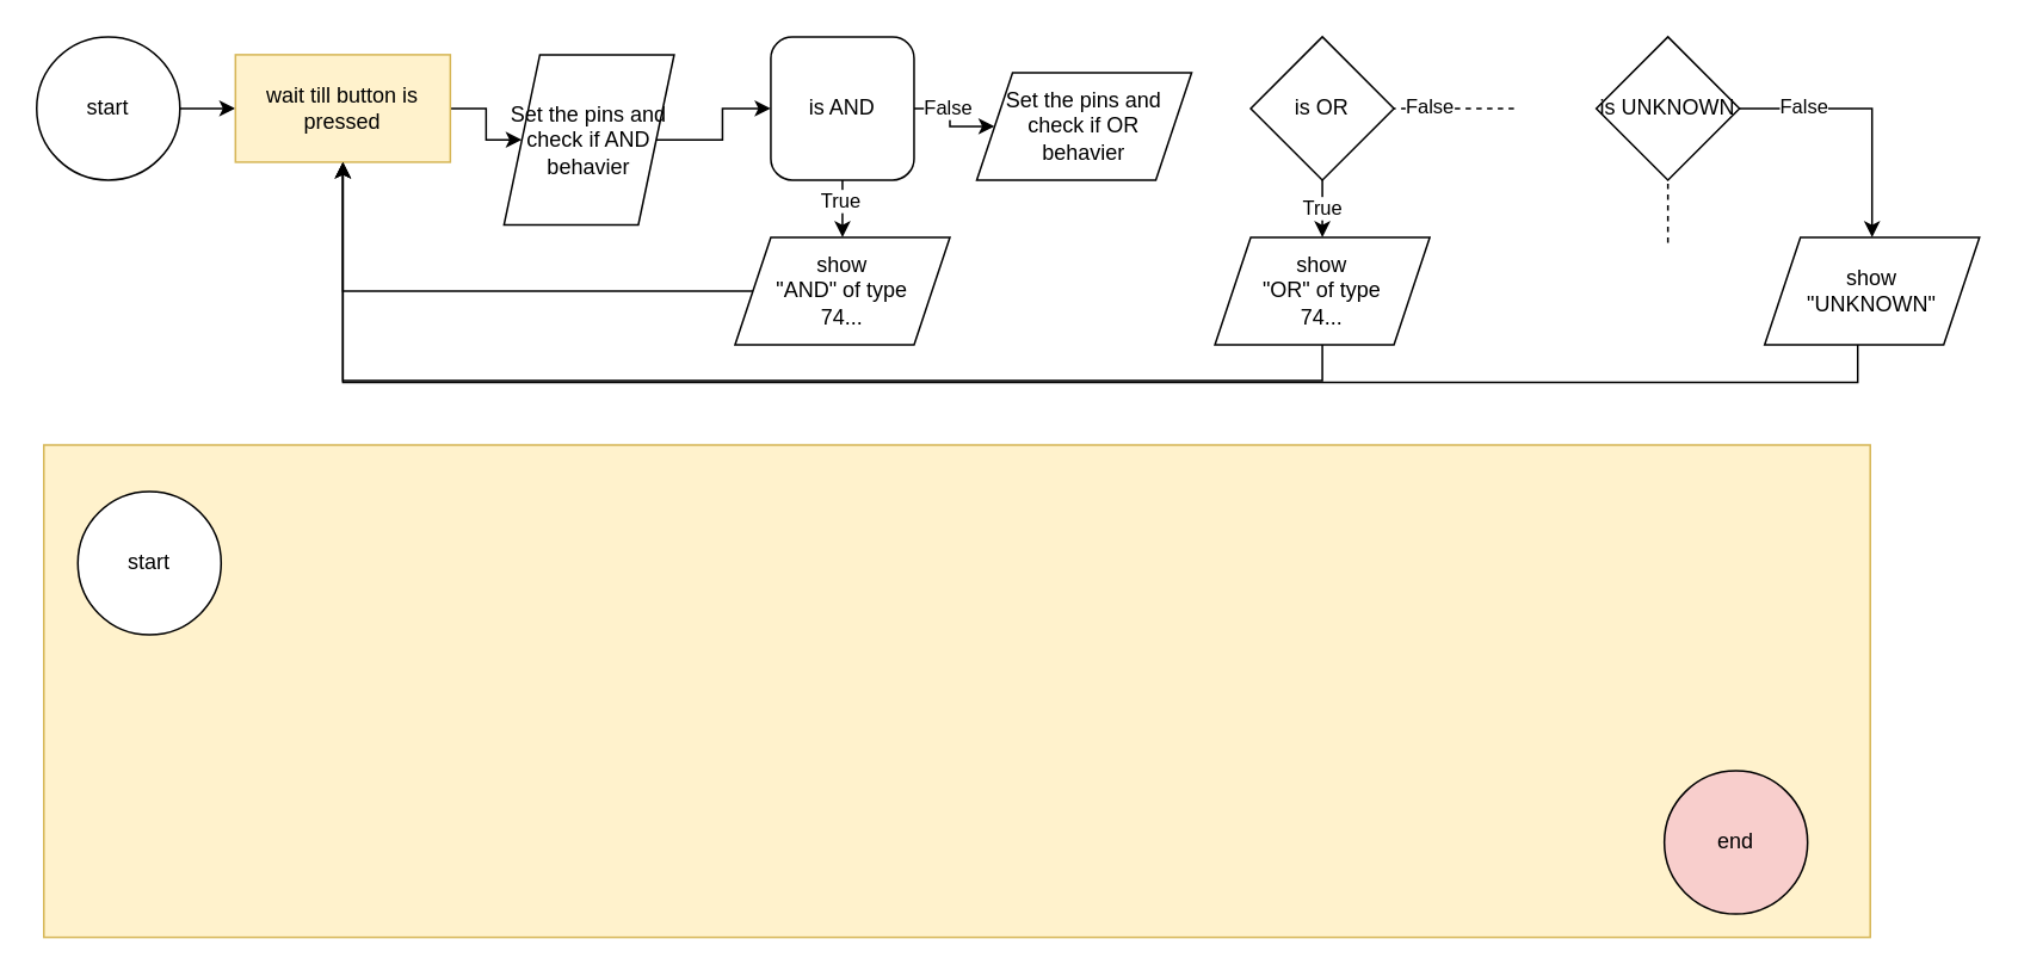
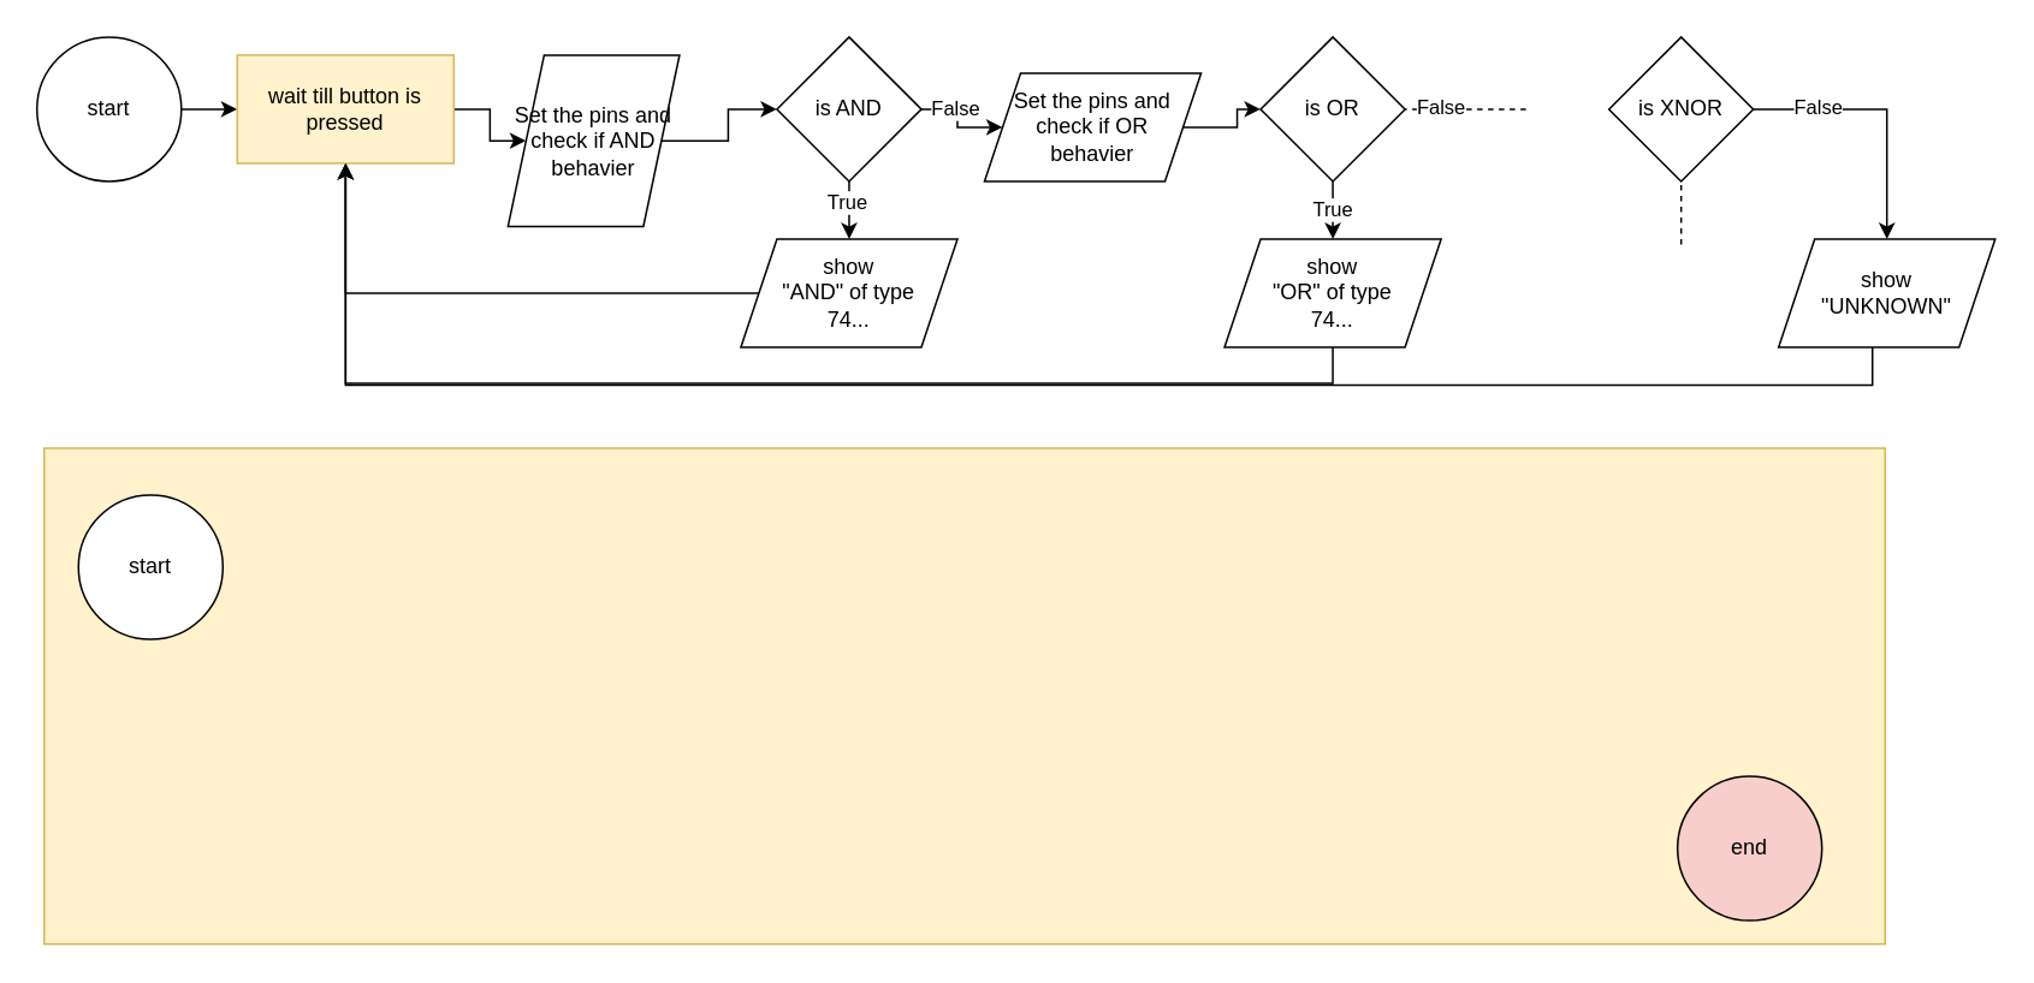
  <mxCell id="0" />
  <mxCell id="1" parent="0" />
  <mxCell id="2" value="" style="edgeStyle=orthogonalEdgeStyle;rounded=0;orthogonalLoop=1;jettySize=auto;html=1;" edge="1" parent="1" source="3" target="14"><mxGeometry relative="1" as="geometry" /></mxCell>
  <mxCell id="3" value="start" style="ellipse;whiteSpace=wrap;html=1;aspect=fixed;" vertex="1" parent="1"><mxGeometry x="20" y="20" width="80" height="80" as="geometry" /></mxCell>
  <mxCell id="4" value="" style="edgeStyle=orthogonalEdgeStyle;rounded=0;orthogonalLoop=1;jettySize=auto;html=1;" edge="1" parent="1" source="5" target="10"><mxGeometry relative="1" as="geometry" /></mxCell>
  <mxCell id="5" value="Set the pins and check if AND behavier" style="shape=parallelogram;perimeter=parallelogramPerimeter;whiteSpace=wrap;html=1;fixedSize=1;" vertex="1" parent="1"><mxGeometry x="281" y="30" width="95" height="95" as="geometry" /></mxCell>
  <mxCell id="6" value="" style="edgeStyle=orthogonalEdgeStyle;rounded=0;orthogonalLoop=1;jettySize=auto;html=1;" edge="1" parent="1" source="10" target="12"><mxGeometry relative="1" as="geometry" /></mxCell>
  <mxCell id="7" value="True" style="edgeLabel;html=1;align=center;verticalAlign=middle;resizable=0;points=[];" vertex="1" connectable="0" parent="6"><mxGeometry x="-0.542" y="-2" relative="1" as="geometry"><mxPoint as="offset" /></mxGeometry></mxCell>
  <mxCell id="8" value="" style="edgeStyle=orthogonalEdgeStyle;rounded=0;orthogonalLoop=1;jettySize=auto;html=1;" edge="1" parent="1" source="10" target="17"><mxGeometry relative="1" as="geometry" /></mxCell>
  <mxCell id="9" value="False" style="edgeLabel;html=1;align=center;verticalAlign=middle;resizable=0;points=[];" vertex="1" connectable="0" parent="8"><mxGeometry x="-0.36" y="1" relative="1" as="geometry"><mxPoint as="offset" /></mxGeometry></mxCell>
- <mxCell id="10" value="is AND" style="whiteSpace=wrap;html=1;rounded=1;" vertex="1" parent="1"><mxGeometry x="430" y="20" width="80" height="80" as="geometry" /></mxCell>
+ <mxCell id="10" value="is AND" style="rhombus;whiteSpace=wrap;html=1;" vertex="1" parent="1"><mxGeometry x="430" y="20" width="80" height="80" as="geometry" /></mxCell>
  <mxCell id="11" style="edgeStyle=orthogonalEdgeStyle;rounded=0;orthogonalLoop=1;jettySize=auto;html=1;entryX=0.5;entryY=1;entryDx=0;entryDy=0;" edge="1" parent="1" source="12" target="14"><mxGeometry relative="1" as="geometry" /></mxCell>
  <mxCell id="12" value="show &lt;br&gt;&quot;AND&quot; of type&lt;br style=&quot;border-color: var(--border-color);&quot;&gt;74..." style="shape=parallelogram;perimeter=parallelogramPerimeter;whiteSpace=wrap;html=1;fixedSize=1;" vertex="1" parent="1"><mxGeometry x="410" y="132" width="120" height="60" as="geometry" /></mxCell>
  <mxCell id="13" value="" style="edgeStyle=orthogonalEdgeStyle;rounded=0;orthogonalLoop=1;jettySize=auto;html=1;" edge="1" parent="1" source="14" target="5"><mxGeometry relative="1" as="geometry" /></mxCell>
  <mxCell id="14" value="wait till button is pressed" style="rounded=0;whiteSpace=wrap;html=1;fillColor=#fff2cc;strokeColor=#d6b656;" vertex="1" parent="1"><mxGeometry x="131" y="30" width="120" height="60" as="geometry" /></mxCell>
  <mxCell id="15" value="" style="rounded=0;whiteSpace=wrap;html=1;fillColor=#fff2cc;strokeColor=#d6b656;" vertex="1" parent="1"><mxGeometry x="24" y="248" width="1020" height="275" as="geometry" /></mxCell>
+ <mxCell id="16" value="" style="edgeStyle=orthogonalEdgeStyle;rounded=0;orthogonalLoop=1;jettySize=auto;html=1;" edge="1" parent="1" source="17" target="19"><mxGeometry relative="1" as="geometry" /></mxCell>
  <mxCell id="17" value="Set the pins and check if OR &lt;br&gt;behavier" style="shape=parallelogram;perimeter=parallelogramPerimeter;whiteSpace=wrap;html=1;fixedSize=1;" vertex="1" parent="1"><mxGeometry x="545" y="40" width="120" height="60" as="geometry" /></mxCell>
  <mxCell id="18" value="True" style="edgeStyle=orthogonalEdgeStyle;rounded=0;orthogonalLoop=1;jettySize=auto;html=1;" edge="1" parent="1" source="19" target="21"><mxGeometry relative="1" as="geometry" /></mxCell>
  <mxCell id="19" value="is OR" style="rhombus;whiteSpace=wrap;html=1;" vertex="1" parent="1"><mxGeometry x="698" y="20" width="80" height="80" as="geometry" /></mxCell>
  <mxCell id="20" style="edgeStyle=orthogonalEdgeStyle;rounded=0;orthogonalLoop=1;jettySize=auto;html=1;entryX=0.5;entryY=1;entryDx=0;entryDy=0;exitX=0.5;exitY=1;exitDx=0;exitDy=0;" edge="1" parent="1" source="21" target="14"><mxGeometry relative="1" as="geometry"><mxPoint x="688" y="225" as="sourcePoint" /><mxPoint x="191" y="153" as="targetPoint" /><Array as="points"><mxPoint x="738" y="212" /><mxPoint x="191" y="212" /></Array></mxGeometry></mxCell>
  <mxCell id="21" value="show &lt;br&gt;&quot;OR&quot; of type&lt;br&gt;74..." style="shape=parallelogram;perimeter=parallelogramPerimeter;whiteSpace=wrap;html=1;fixedSize=1;" vertex="1" parent="1"><mxGeometry x="678" y="132" width="120" height="60" as="geometry" /></mxCell>
  <mxCell id="22" value="" style="endArrow=none;dashed=1;html=1;rounded=0;entryX=1;entryY=0.5;entryDx=0;entryDy=0;" edge="1" parent="1" target="19"><mxGeometry width="50" height="50" relative="1" as="geometry"><mxPoint x="845" y="60" as="sourcePoint" /><mxPoint x="804" y="92" as="targetPoint" /></mxGeometry></mxCell>
  <mxCell id="23" value="False" style="edgeLabel;html=1;align=center;verticalAlign=middle;resizable=0;points=[];" vertex="1" connectable="0" parent="22"><mxGeometry x="0.433" y="-2" relative="1" as="geometry"><mxPoint as="offset" /></mxGeometry></mxCell>
  <mxCell id="24" style="edgeStyle=orthogonalEdgeStyle;rounded=0;orthogonalLoop=1;jettySize=auto;html=1;entryX=0.5;entryY=1;entryDx=0;entryDy=0;" edge="1" parent="1" source="25" target="14"><mxGeometry relative="1" as="geometry"><Array as="points"><mxPoint x="1037" y="213" /><mxPoint x="191" y="213" /></Array></mxGeometry></mxCell>
  <mxCell id="25" value="show&lt;br&gt;&quot;UNKNOWN&quot;" style="shape=parallelogram;perimeter=parallelogramPerimeter;whiteSpace=wrap;html=1;fixedSize=1;" vertex="1" parent="1"><mxGeometry x="985" y="132" width="120" height="60" as="geometry" /></mxCell>
  <mxCell id="26" style="edgeStyle=orthogonalEdgeStyle;rounded=0;orthogonalLoop=1;jettySize=auto;html=1;" edge="1" parent="1" source="28" target="25"><mxGeometry relative="1" as="geometry" /></mxCell>
  <mxCell id="27" value="False" style="edgeLabel;html=1;align=center;verticalAlign=middle;resizable=0;points=[];" vertex="1" connectable="0" parent="26"><mxGeometry x="-0.52" y="2" relative="1" as="geometry"><mxPoint as="offset" /></mxGeometry></mxCell>
- <mxCell id="28" value="is UNKNOWN" style="rhombus;whiteSpace=wrap;html=1;" vertex="1" parent="1"><mxGeometry x="891" y="20" width="80" height="80" as="geometry" /></mxCell>
+ <mxCell id="28" value="is XNOR" style="rhombus;whiteSpace=wrap;html=1;" vertex="1" parent="1"><mxGeometry x="891" y="20" width="80" height="80" as="geometry" /></mxCell>
  <mxCell id="29" value="" style="endArrow=none;dashed=1;html=1;rounded=0;entryX=0.5;entryY=1;entryDx=0;entryDy=0;" edge="1" parent="1" target="28"><mxGeometry width="50" height="50" relative="1" as="geometry"><mxPoint x="931" y="135" as="sourcePoint" /><mxPoint x="543" y="343" as="targetPoint" /></mxGeometry></mxCell>
  <mxCell id="30" value="start" style="ellipse;whiteSpace=wrap;html=1;aspect=fixed;" vertex="1" parent="1"><mxGeometry x="43" y="274" width="80" height="80" as="geometry" /></mxCell>
  <mxCell id="31" value="end" style="ellipse;whiteSpace=wrap;html=1;aspect=fixed;fillColor=#f8cecc;" vertex="1" parent="1"><mxGeometry x="929" y="430" width="80" height="80" as="geometry" /></mxCell>
